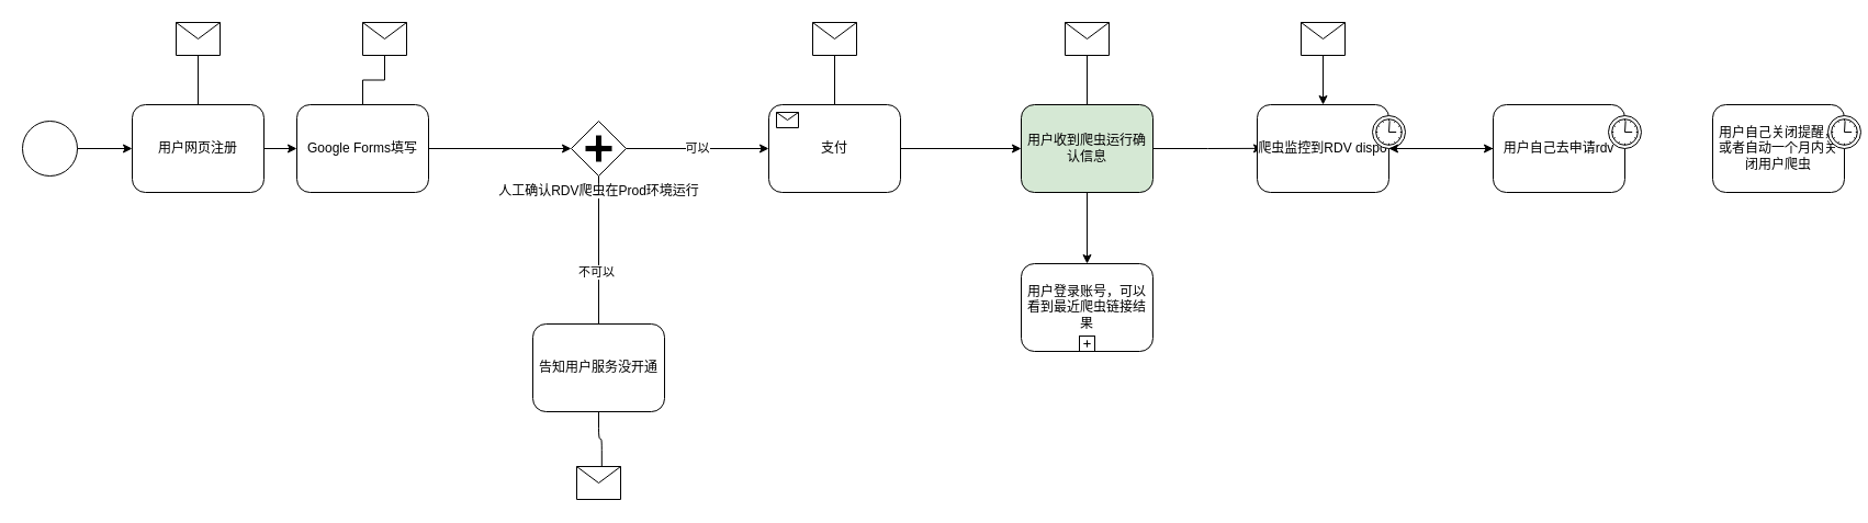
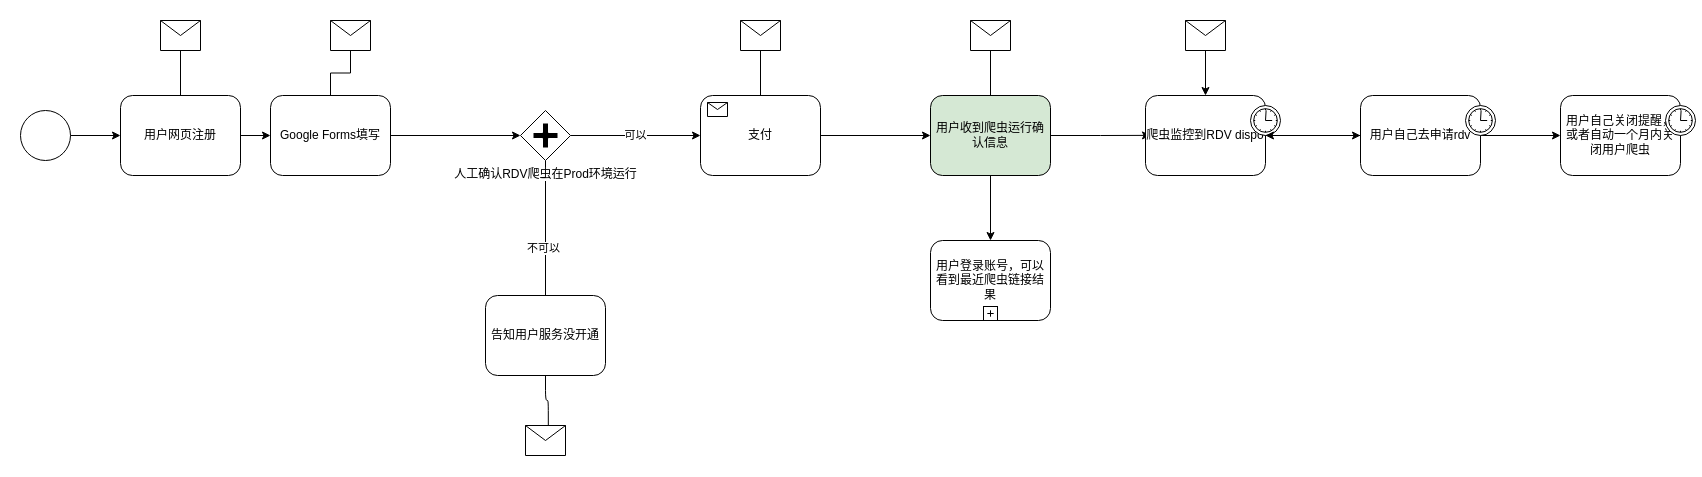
  <mxCell id="0" />
  <mxCell id="1" parent="0" />
  <mxCell id="2" value="" style="shape=mxgraph.bpmn.shape;html=1;verticalLabelPosition=bottom;labelBackgroundColor=#ffffff;verticalAlign=top;perimeter=ellipsePerimeter;outline=standard;symbol=general;" parent="1" vertex="1"><mxGeometry x="20" y="110" width="50" height="50" as="geometry" /></mxCell>
  <mxCell id="3" value="用户网页注册" style="shape=ext;rounded=1;html=1;whiteSpace=wrap;" parent="1" vertex="1"><mxGeometry x="120" y="95" width="120" height="80" as="geometry" /></mxCell>
  <mxCell id="4" value="Google Forms填写" style="shape=ext;rounded=1;html=1;whiteSpace=wrap;" parent="1" vertex="1"><mxGeometry x="270" y="95" width="120" height="80" as="geometry" /></mxCell>
  <mxCell id="5" value="" style="shape=message;whiteSpace=wrap;html=1;" parent="1" vertex="1"><mxGeometry x="160" y="20" width="40" height="30" as="geometry" /></mxCell>
  <mxCell id="6" value="" style="shape=message;whiteSpace=wrap;html=1;" parent="1" vertex="1"><mxGeometry x="330" y="20" width="40" height="30" as="geometry" /></mxCell>
  <mxCell id="7" style="edgeStyle=orthogonalEdgeStyle;rounded=0;orthogonalLoop=1;jettySize=auto;html=1;exitX=1;exitY=0.5;exitDx=0;exitDy=0;" edge="1" parent="1" source="9"><mxGeometry relative="1" as="geometry"><mxPoint x="1150" y="134.857" as="targetPoint" /></mxGeometry></mxCell>
  <mxCell id="8" style="edgeStyle=orthogonalEdgeStyle;rounded=0;orthogonalLoop=1;jettySize=auto;html=1;" edge="1" parent="1" source="9" target="21"><mxGeometry relative="1" as="geometry" /></mxCell>
  <mxCell id="9" value="用户收到爬虫运行确认信息" style="html=1;whiteSpace=wrap;rounded=1;fillColor=#d5e8d4;" parent="1" vertex="1"><mxGeometry x="930" y="95" width="120" height="80" as="geometry" /></mxCell>
  <mxCell id="10" style="edgeStyle=orthogonalEdgeStyle;rounded=1;orthogonalLoop=1;jettySize=auto;html=1;exitX=1;exitY=0.5;exitDx=0;exitDy=0;entryX=0;entryY=0.5;entryDx=0;entryDy=0;" edge="1" parent="1" source="11" target="9"><mxGeometry relative="1" as="geometry" /></mxCell>
  <mxCell id="11" value="支付" style="html=1;whiteSpace=wrap;rounded=1;" parent="1" vertex="1"><mxGeometry x="700" y="95" width="120" height="80" as="geometry" /></mxCell>
  <mxCell id="12" value="" style="html=1;shape=message;" parent="11" vertex="1"><mxGeometry width="20" height="14" relative="1" as="geometry"><mxPoint x="7" y="7" as="offset" /></mxGeometry></mxCell>
  <mxCell id="13" value="" style="shape=message;whiteSpace=wrap;html=1;" parent="1" vertex="1"><mxGeometry x="740" y="20" width="40" height="30" as="geometry" /></mxCell>
  <mxCell id="14" value="" style="shape=message;whiteSpace=wrap;html=1;" parent="1" vertex="1"><mxGeometry x="970" y="20" width="40" height="30" as="geometry" /></mxCell>
  <mxCell id="15" style="edgeStyle=orthogonalEdgeStyle;rounded=0;html=1;jettySize=auto;orthogonalLoop=1;" parent="1" source="2" target="3" edge="1"><mxGeometry relative="1" as="geometry" /></mxCell>
  <mxCell id="16" style="edgeStyle=orthogonalEdgeStyle;rounded=0;html=1;jettySize=auto;orthogonalLoop=1;endArrow=none;endFill=0;" parent="1" source="5" target="3" edge="1"><mxGeometry relative="1" as="geometry" /></mxCell>
  <mxCell id="17" style="edgeStyle=orthogonalEdgeStyle;rounded=0;html=1;jettySize=auto;orthogonalLoop=1;endArrow=none;endFill=0;" parent="1" source="6" target="4" edge="1"><mxGeometry relative="1" as="geometry" /></mxCell>
  <mxCell id="18" style="edgeStyle=orthogonalEdgeStyle;rounded=0;html=1;jettySize=auto;orthogonalLoop=1;" parent="1" source="3" target="4" edge="1"><mxGeometry relative="1" as="geometry" /></mxCell>
  <mxCell id="19" style="edgeStyle=orthogonalEdgeStyle;rounded=0;html=1;jettySize=auto;orthogonalLoop=1;endArrow=none;endFill=0;" parent="1" source="13" target="11" edge="1"><mxGeometry relative="1" as="geometry" /></mxCell>
  <mxCell id="20" style="edgeStyle=orthogonalEdgeStyle;rounded=0;html=1;jettySize=auto;orthogonalLoop=1;endArrow=none;endFill=0;" parent="1" source="14" target="9" edge="1"><mxGeometry relative="1" as="geometry" /></mxCell>
  <mxCell id="21" value="用户登录账号，可以看到最近爬虫链接结果" style="html=1;whiteSpace=wrap;rounded=1;" vertex="1" parent="1"><mxGeometry x="930" y="240" width="120" height="80" as="geometry" /></mxCell>
  <mxCell id="22" value="" style="html=1;shape=plus;" vertex="1" parent="21"><mxGeometry x="0.5" y="1" width="14" height="14" relative="1" as="geometry"><mxPoint x="-7" y="-14" as="offset" /></mxGeometry></mxCell>
  <mxCell id="23" style="edgeStyle=orthogonalEdgeStyle;rounded=0;orthogonalLoop=1;jettySize=auto;html=1;entryX=0;entryY=0.5;entryDx=0;entryDy=0;" edge="1" parent="1" source="24" target="30"><mxGeometry relative="1" as="geometry" /></mxCell>
  <mxCell id="24" value="爬虫监控到RDV dispo" style="html=1;whiteSpace=wrap;rounded=1;" vertex="1" parent="1"><mxGeometry x="1145" y="95" width="120" height="80" as="geometry" /></mxCell>
  <mxCell id="25" value="" style="shape=mxgraph.bpmn.timer_start;perimeter=ellipsePerimeter;html=1;labelPosition=right;labelBackgroundColor=#ffffff;align=left;" vertex="1" parent="24"><mxGeometry x="1" width="30" height="30" relative="1" as="geometry"><mxPoint x="-15" y="10" as="offset" /></mxGeometry></mxCell>
  <mxCell id="26" style="edgeStyle=orthogonalEdgeStyle;rounded=0;orthogonalLoop=1;jettySize=auto;html=1;exitX=0.5;exitY=1;exitDx=0;exitDy=0;" edge="1" parent="1" source="27" target="24"><mxGeometry relative="1" as="geometry" /></mxCell>
  <mxCell id="27" value="" style="shape=message;whiteSpace=wrap;html=1;" vertex="1" parent="1"><mxGeometry x="1185" y="20" width="40" height="30" as="geometry" /></mxCell>
  <mxCell id="28" value="" style="edgeStyle=orthogonalEdgeStyle;rounded=0;orthogonalLoop=1;jettySize=auto;html=1;" edge="1" parent="1" source="30" target="24"><mxGeometry relative="1" as="geometry" /></mxCell>
+ <mxCell id="29" style="edgeStyle=orthogonalEdgeStyle;rounded=0;orthogonalLoop=1;jettySize=auto;html=1;entryX=0;entryY=0.5;entryDx=0;entryDy=0;" edge="1" parent="1" source="30" target="32"><mxGeometry relative="1" as="geometry" /></mxCell>
  <mxCell id="30" value="用户自己去申请rdv" style="html=1;whiteSpace=wrap;rounded=1;" vertex="1" parent="1"><mxGeometry x="1360" y="95" width="120" height="80" as="geometry" /></mxCell>
  <mxCell id="31" value="" style="shape=mxgraph.bpmn.timer_start;perimeter=ellipsePerimeter;html=1;labelPosition=right;labelBackgroundColor=#ffffff;align=left;" vertex="1" parent="30"><mxGeometry x="1" width="30" height="30" relative="1" as="geometry"><mxPoint x="-15" y="10" as="offset" /></mxGeometry></mxCell>
  <mxCell id="32" value="用户自己关闭提醒，或者自动一个月内关闭用户爬虫" style="html=1;whiteSpace=wrap;rounded=1;" vertex="1" parent="1"><mxGeometry x="1560" y="95" width="120" height="80" as="geometry" /></mxCell>
  <mxCell id="33" value="" style="shape=mxgraph.bpmn.timer_start;perimeter=ellipsePerimeter;html=1;labelPosition=right;labelBackgroundColor=#ffffff;align=left;" vertex="1" parent="32"><mxGeometry x="1" width="30" height="30" relative="1" as="geometry"><mxPoint x="-15" y="10" as="offset" /></mxGeometry></mxCell>
  <mxCell id="34" style="edgeStyle=orthogonalEdgeStyle;rounded=0;orthogonalLoop=1;jettySize=auto;html=1;exitX=1;exitY=0.5;exitDx=0;exitDy=0;" edge="1" parent="1" target="38" source="4"><mxGeometry relative="1" as="geometry"><mxPoint x="420" y="135" as="sourcePoint" /></mxGeometry></mxCell>
  <mxCell id="35" value="可以" style="edgeStyle=orthogonalEdgeStyle;rounded=0;orthogonalLoop=1;jettySize=auto;html=1;entryX=0;entryY=0.5;entryDx=0;entryDy=0;" edge="1" parent="1" source="38" target="11"><mxGeometry relative="1" as="geometry"><mxPoint x="690" y="135" as="targetPoint" /></mxGeometry></mxCell>
  <mxCell id="36" style="edgeStyle=orthogonalEdgeStyle;rounded=0;orthogonalLoop=1;jettySize=auto;html=1;" edge="1" parent="1" source="38"><mxGeometry relative="1" as="geometry"><mxPoint x="545" y="375" as="targetPoint" /></mxGeometry></mxCell>
  <mxCell id="37" value="不可以" style="edgeLabel;html=1;align=center;verticalAlign=middle;resizable=0;points=[];" vertex="1" connectable="0" parent="36"><mxGeometry x="-0.194" y="-3" relative="1" as="geometry"><mxPoint as="offset" /></mxGeometry></mxCell>
  <mxCell id="38" value="人工确认RDV爬虫在Prod环境运行" style="shape=mxgraph.bpmn.shape;html=1;verticalLabelPosition=bottom;labelBackgroundColor=#ffffff;verticalAlign=top;perimeter=rhombusPerimeter;background=gateway;outline=none;symbol=parallelGw;" vertex="1" parent="1"><mxGeometry x="520" y="110" width="50" height="50" as="geometry" /></mxCell>
  <mxCell id="39" style="edgeStyle=orthogonalEdgeStyle;rounded=1;orthogonalLoop=1;jettySize=auto;html=1;entryX=0.571;entryY=0.405;entryDx=0;entryDy=0;entryPerimeter=0;" edge="1" parent="1" source="40" target="41"><mxGeometry relative="1" as="geometry" /></mxCell>
  <mxCell id="40" value="告知用户服务没开通" style="shape=ext;rounded=1;html=1;whiteSpace=wrap;" vertex="1" parent="1"><mxGeometry x="485" y="295" width="120" height="80" as="geometry" /></mxCell>
  <mxCell id="41" value="" style="shape=message;whiteSpace=wrap;html=1;" vertex="1" parent="1"><mxGeometry x="525" y="425" width="40" height="30" as="geometry" /></mxCell>
